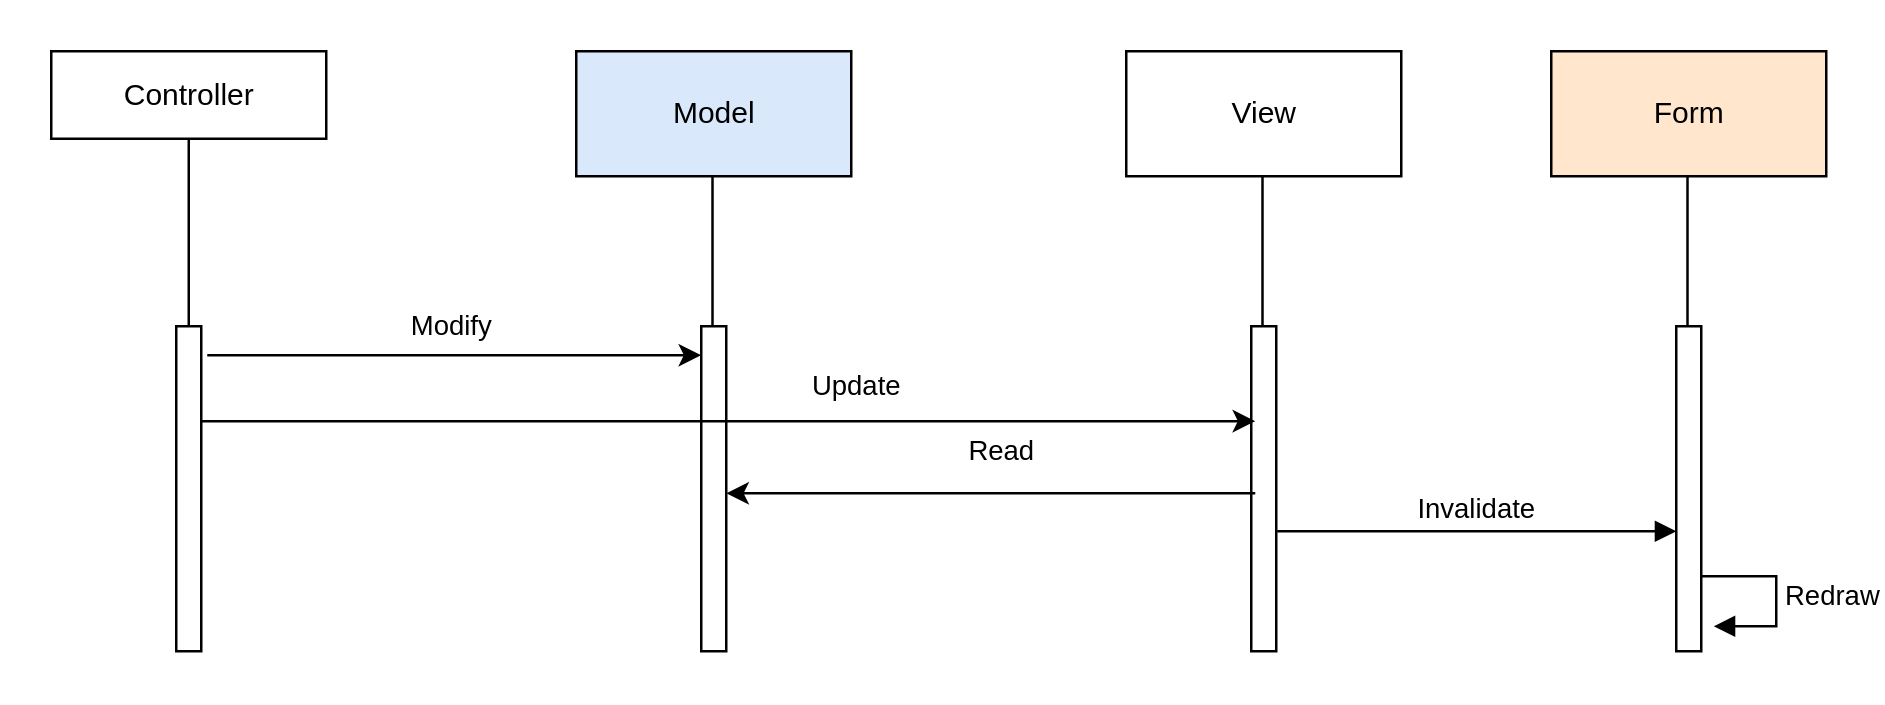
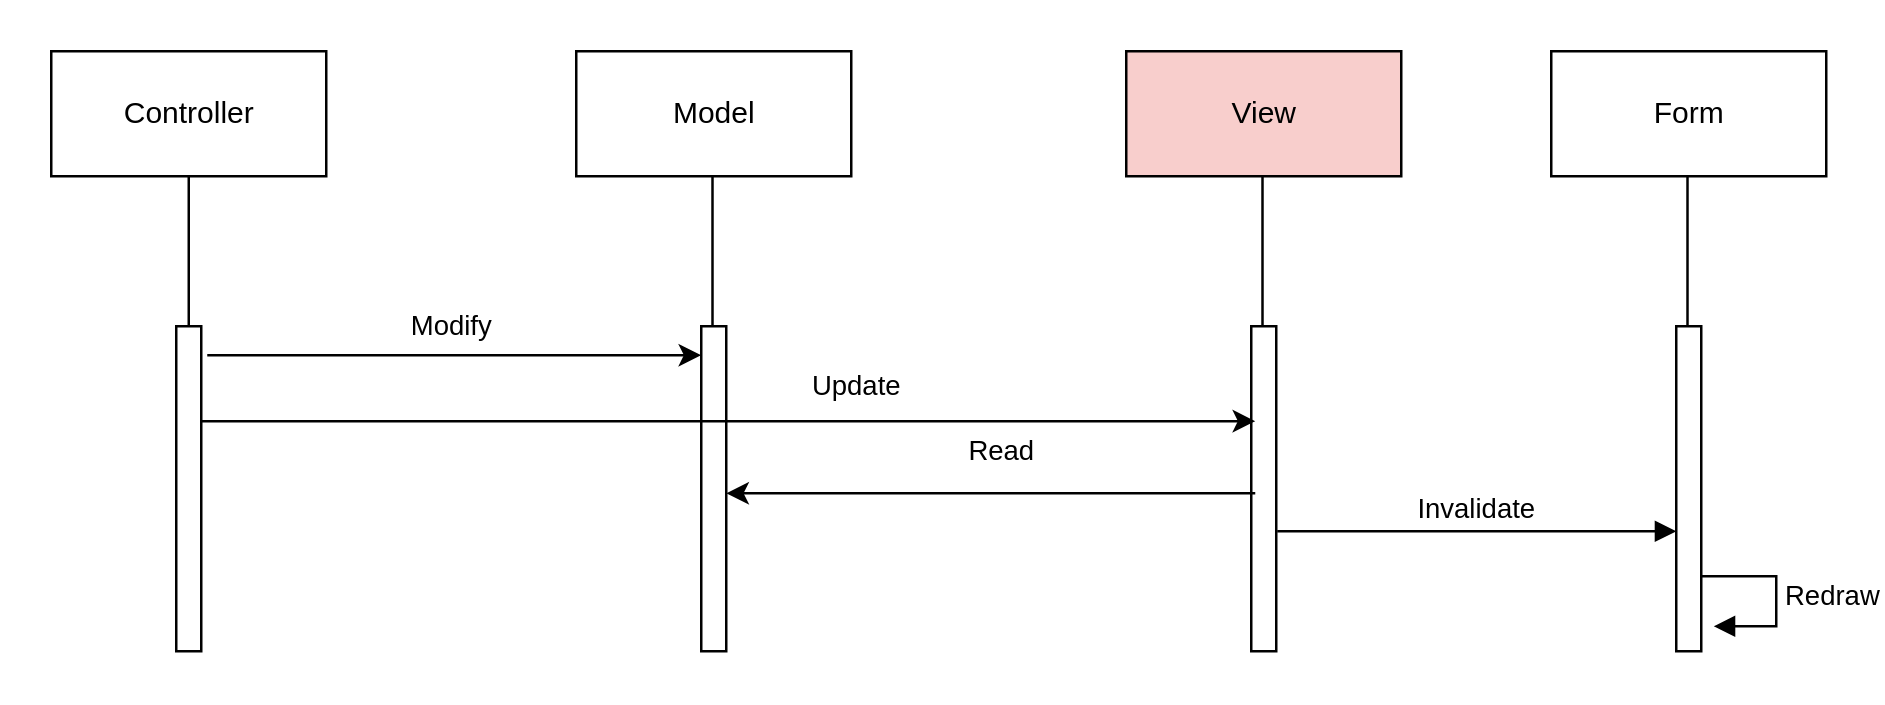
  <mxCell id="0" />
  <mxCell id="1" parent="0" />
- <mxCell id="2" value="Controller" style="html=1;" vertex="1" parent="1"><mxGeometry x="20" y="20" width="110" height="35" as="geometry" /></mxCell>
- <mxCell id="3" value="Model" style="html=1;fillColor=#dae8fc;" vertex="1" parent="1"><mxGeometry x="230" y="20" width="110" height="50" as="geometry" /></mxCell>
- <mxCell id="4" value="View" style="html=1;" vertex="1" parent="1"><mxGeometry x="450" y="20" width="110" height="50" as="geometry" /></mxCell>
+ <mxCell id="2" value="Controller" style="html=1;" vertex="1" parent="1"><mxGeometry x="20" y="20" width="110" height="50" as="geometry" /></mxCell>
+ <mxCell id="3" value="Model" style="html=1;" vertex="1" parent="1"><mxGeometry x="230" y="20" width="110" height="50" as="geometry" /></mxCell>
+ <mxCell id="4" value="View" style="html=1;fillColor=#f8cecc;" vertex="1" parent="1"><mxGeometry x="450" y="20" width="110" height="50" as="geometry" /></mxCell>
  <mxCell id="5" value="" style="html=1;points=[];perimeter=orthogonalPerimeter;" vertex="1" parent="1"><mxGeometry x="70" y="130" width="10" height="130" as="geometry" /></mxCell>
  <mxCell id="6" value="" style="html=1;points=[];perimeter=orthogonalPerimeter;" vertex="1" parent="1"><mxGeometry x="280" y="130" width="10" height="130" as="geometry" /></mxCell>
  <mxCell id="7" value="" style="html=1;points=[];perimeter=orthogonalPerimeter;" vertex="1" parent="1"><mxGeometry x="500" y="130" width="10" height="130" as="geometry" /></mxCell>
  <mxCell id="8" value="Modify" style="endArrow=classic;html=1;rounded=0;exitX=1.24;exitY=0.089;exitDx=0;exitDy=0;exitPerimeter=0;" edge="1" parent="1" source="5" target="6"><mxGeometry x="-0.012" y="12" width="50" height="50" relative="1" as="geometry"><mxPoint x="330" y="180" as="sourcePoint" /><mxPoint x="380" y="130" as="targetPoint" /><mxPoint as="offset" /></mxGeometry></mxCell>
  <mxCell id="9" value="" style="endArrow=none;html=1;rounded=0;entryX=0.5;entryY=1;entryDx=0;entryDy=0;" edge="1" parent="1" target="2"><mxGeometry width="50" height="50" relative="1" as="geometry"><mxPoint x="75" y="130" as="sourcePoint" /><mxPoint x="380" y="130" as="targetPoint" /></mxGeometry></mxCell>
  <mxCell id="10" value="" style="endArrow=none;html=1;rounded=0;entryX=0.5;entryY=1;entryDx=0;entryDy=0;" edge="1" parent="1"><mxGeometry width="50" height="50" relative="1" as="geometry"><mxPoint x="284.5" y="130" as="sourcePoint" /><mxPoint x="284.5" y="70" as="targetPoint" /></mxGeometry></mxCell>
  <mxCell id="11" value="" style="endArrow=none;html=1;rounded=0;entryX=0.5;entryY=1;entryDx=0;entryDy=0;" edge="1" parent="1"><mxGeometry width="50" height="50" relative="1" as="geometry"><mxPoint x="504.5" y="130" as="sourcePoint" /><mxPoint x="504.5" y="70" as="targetPoint" /></mxGeometry></mxCell>
  <mxCell id="12" value="Update" style="endArrow=classic;html=1;rounded=0;entryX=0.16;entryY=0.292;entryDx=0;entryDy=0;entryPerimeter=0;" edge="1" parent="1" source="5" target="7"><mxGeometry x="0.241" y="14" width="50" height="50" relative="1" as="geometry"><mxPoint x="90" y="233" as="sourcePoint" /><mxPoint x="380" y="130" as="targetPoint" /><Array as="points" /><mxPoint as="offset" /></mxGeometry></mxCell>
  <mxCell id="13" value="Read" style="endArrow=classic;html=1;rounded=0;exitX=0.16;exitY=0.514;exitDx=0;exitDy=0;exitPerimeter=0;" edge="1" parent="1" source="7" target="6"><mxGeometry x="-0.04" y="-17" width="50" height="50" relative="1" as="geometry"><mxPoint x="330" y="180" as="sourcePoint" /><mxPoint x="380" y="130" as="targetPoint" /><Array as="points" /><mxPoint as="offset" /></mxGeometry></mxCell>
- <mxCell id="14" value="Form" style="html=1;fillColor=#ffe6cc;" vertex="1" parent="1"><mxGeometry x="620" y="20" width="110" height="50" as="geometry" /></mxCell>
+ <mxCell id="14" value="Form" style="html=1;" vertex="1" parent="1"><mxGeometry x="620" y="20" width="110" height="50" as="geometry" /></mxCell>
  <mxCell id="15" value="" style="html=1;points=[];perimeter=orthogonalPerimeter;" vertex="1" parent="1"><mxGeometry x="670" y="130" width="10" height="130" as="geometry" /></mxCell>
  <mxCell id="16" value="" style="endArrow=none;html=1;rounded=0;entryX=0.5;entryY=1;entryDx=0;entryDy=0;" edge="1" parent="1"><mxGeometry width="50" height="50" relative="1" as="geometry"><mxPoint x="674.5" y="130" as="sourcePoint" /><mxPoint x="674.5" y="70" as="targetPoint" /></mxGeometry></mxCell>
  <mxCell id="17" value="Invalidate" style="html=1;verticalAlign=bottom;endArrow=block;rounded=0;exitX=1.04;exitY=0.631;exitDx=0;exitDy=0;exitPerimeter=0;" edge="1" parent="1" source="7" target="15"><mxGeometry width="80" relative="1" as="geometry"><mxPoint x="540" y="151" as="sourcePoint" /><mxPoint x="550" y="130" as="targetPoint" /></mxGeometry></mxCell>
  <mxCell id="18" value="Redraw" style="edgeStyle=orthogonalEdgeStyle;html=1;align=left;spacingLeft=2;endArrow=block;rounded=0;entryX=1;entryY=0;" edge="1" parent="1"><mxGeometry relative="1" as="geometry"><mxPoint x="680" y="230" as="sourcePoint" /><Array as="points"><mxPoint x="710" y="230" /></Array><mxPoint x="685" y="250" as="targetPoint" /></mxGeometry></mxCell>
